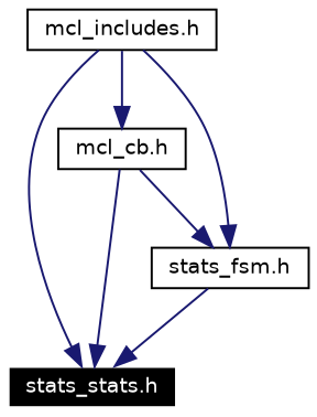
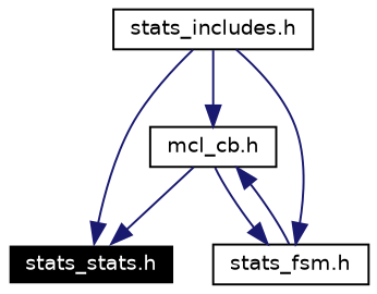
  digraph {
    node [color=black fontname=Helvetica fontsize=10 shape=record]
    edge [color=midnightblue fontname=Helvetica fontsize=10 labelfontname=Helvetica labelfontsize=10 style=solid]
    n1 [color=white fillcolor=black fontcolor=white height=0.2 label="stats_stats.h" style=filled width=0.4]
    n2 [height=0.2 label="mcl_cb.h" width=0.4]
    n3 [height=0.2 label="stats_fsm.h" width=0.4]
-   n4 [height=0.2 label="mcl_includes.h" width=0.4]
+   n4 [height=0.2 label="stats_includes.h" width=0.4]
    n2 -> n1
    n2 -> n3
-   n3 -> n1
+   n3 -> n2
    n4 -> n1
    n4 -> n2
    n4 -> n3
  }
